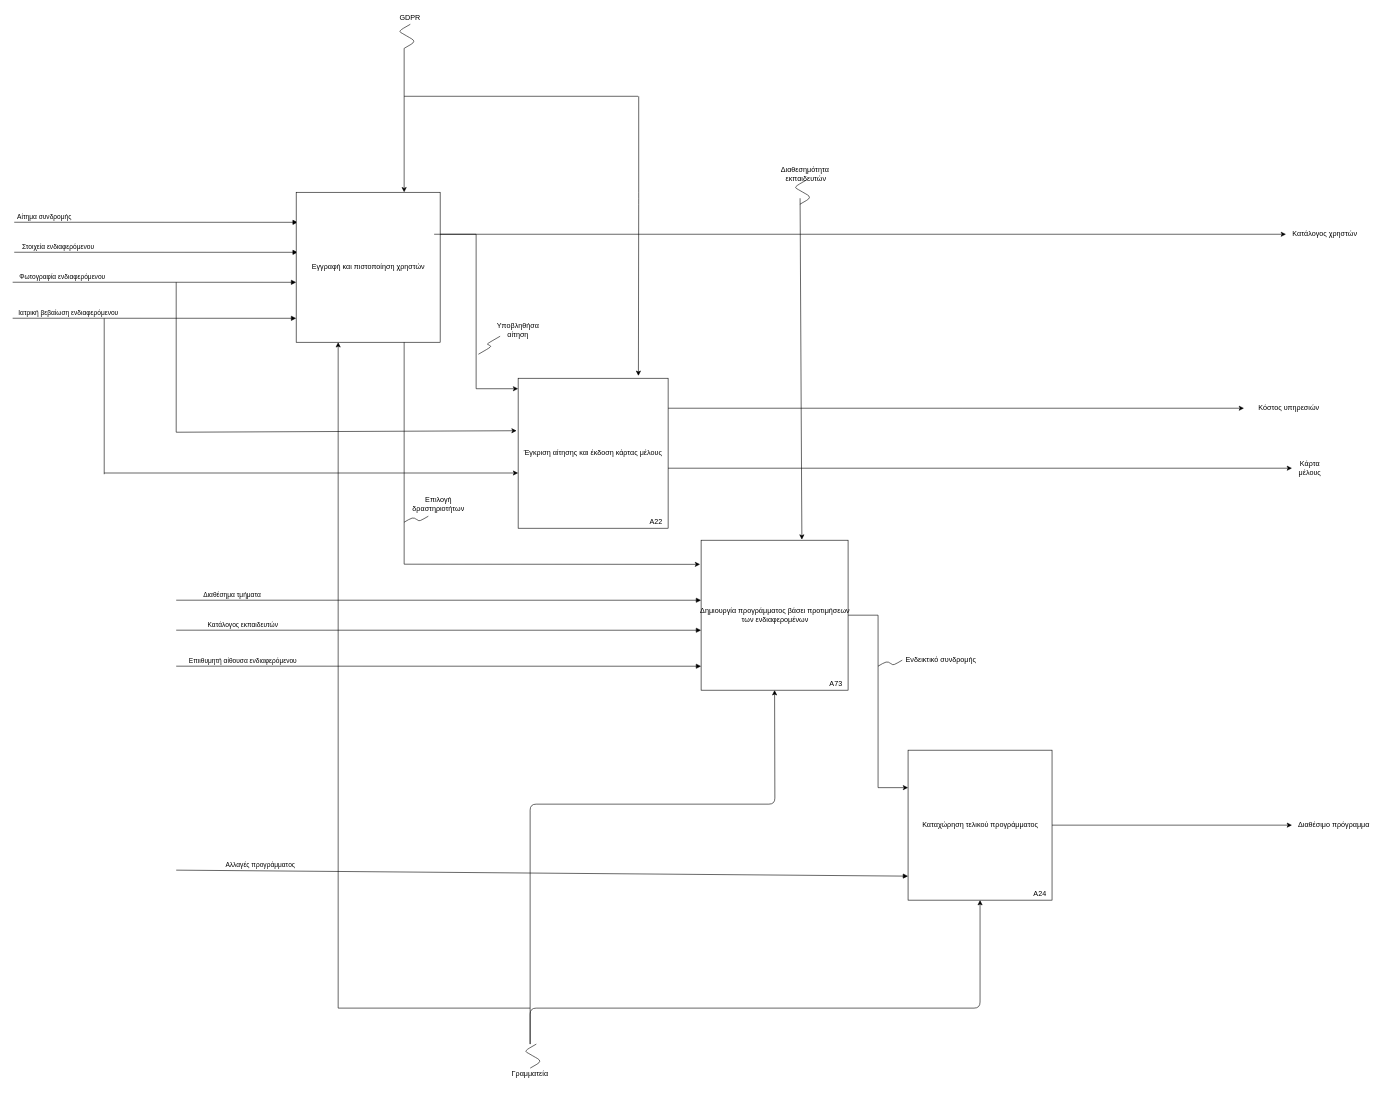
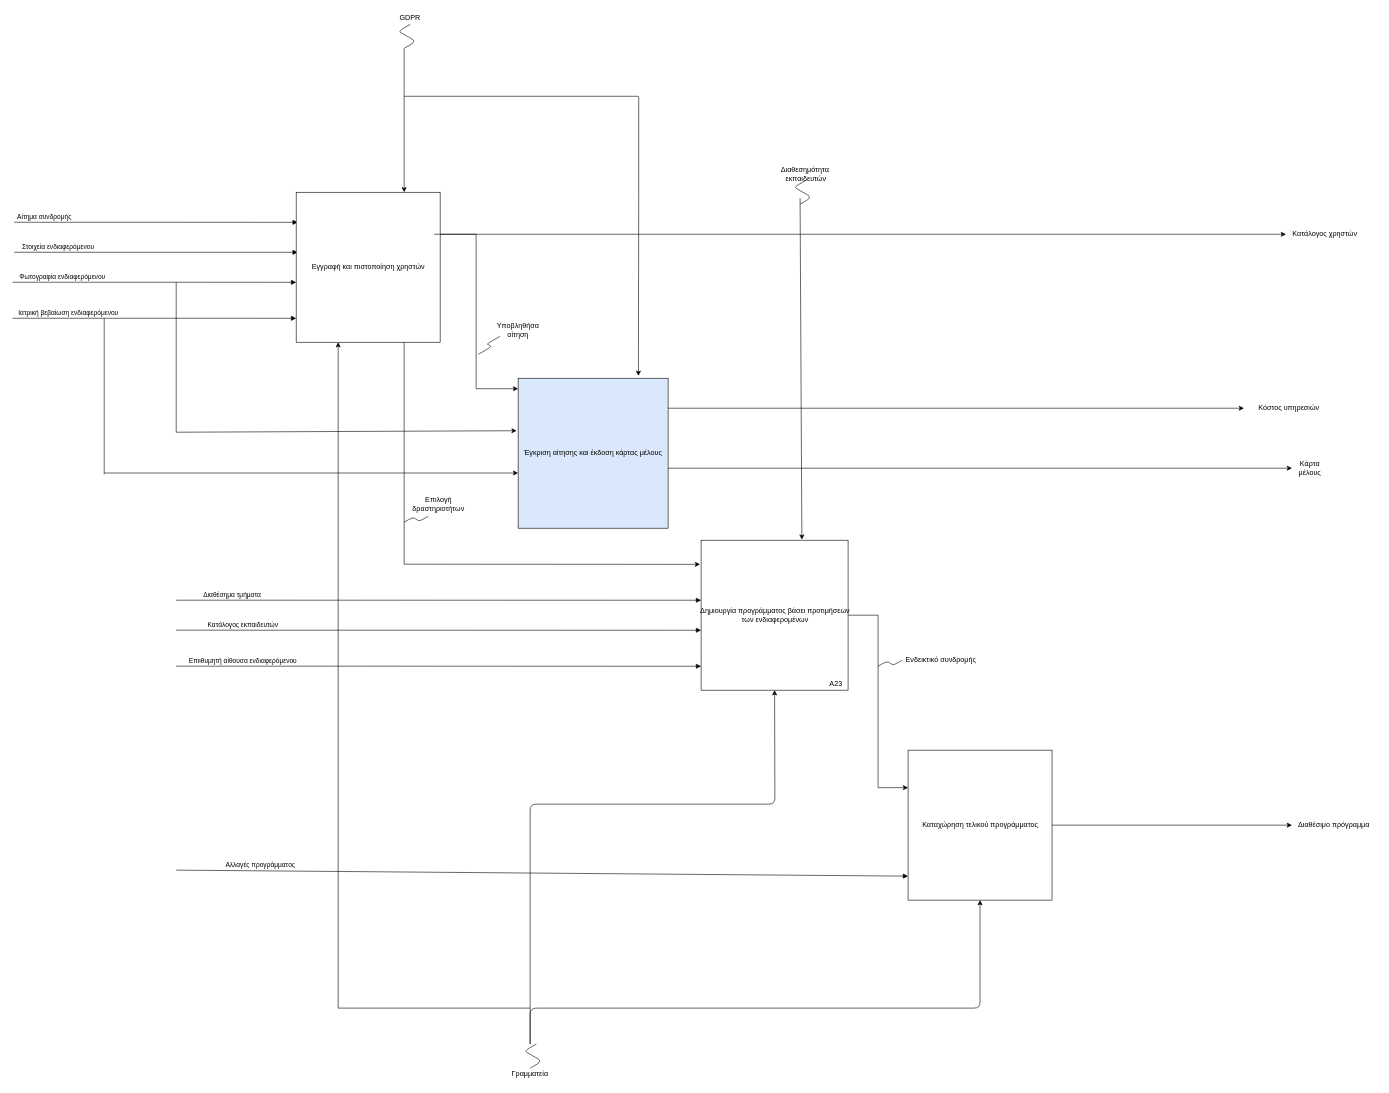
  <mxCell id="0" />
  <mxCell id="1" parent="0" />
  <mxCell id="2" value="Αίτημα συνδρομής" style="html=1;verticalAlign=bottom;endArrow=block;entryX=0.011;entryY=0.177;entryDx=0;entryDy=0;entryPerimeter=0;" parent="1" edge="1"><mxGeometry x="-0.788" width="80" relative="1" as="geometry"><mxPoint x="23" y="370" as="sourcePoint" /><mxPoint x="495.64" y="370.09" as="targetPoint" /><mxPoint as="offset" /></mxGeometry></mxCell>
  <mxCell id="3" value="Διαθέσημα τμήματα" style="html=1;verticalAlign=bottom;endArrow=block;entryX=0.011;entryY=0.177;entryDx=0;entryDy=0;entryPerimeter=0;" parent="1" edge="1"><mxGeometry x="-0.788" width="80" relative="1" as="geometry"><mxPoint x="293" y="1000" as="sourcePoint" /><mxPoint x="1168" y="1000.09" as="targetPoint" /><mxPoint as="offset" /></mxGeometry></mxCell>
  <mxCell id="4" value="Στοιχεία ενδιαφερόμενου" style="html=1;verticalAlign=bottom;endArrow=block;entryX=0.011;entryY=0.177;entryDx=0;entryDy=0;entryPerimeter=0;" parent="1" edge="1"><mxGeometry x="-0.693" width="80" relative="1" as="geometry"><mxPoint x="23" y="420" as="sourcePoint" /><mxPoint x="495.64" y="420.09" as="targetPoint" /><mxPoint as="offset" /></mxGeometry></mxCell>
  <mxCell id="5" value="Φωτογραφία ενδιαφερόμενου" style="html=1;verticalAlign=bottom;endArrow=block;entryX=0.011;entryY=0.177;entryDx=0;entryDy=0;entryPerimeter=0;" parent="1" edge="1"><mxGeometry x="-0.65" width="80" relative="1" as="geometry"><mxPoint x="20.36" y="470" as="sourcePoint" /><mxPoint x="493" y="470.09" as="targetPoint" /><mxPoint as="offset" /></mxGeometry></mxCell>
  <mxCell id="6" value="Ιατρική βεβαίωση ενδιαφερόμενου" style="html=1;verticalAlign=bottom;endArrow=block;entryX=0.011;entryY=0.177;entryDx=0;entryDy=0;entryPerimeter=0;" parent="1" edge="1"><mxGeometry x="-0.608" width="80" relative="1" as="geometry"><mxPoint x="20.36" y="530" as="sourcePoint" /><mxPoint x="493" y="530.09" as="targetPoint" /><mxPoint as="offset" /></mxGeometry></mxCell>
  <mxCell id="7" value="Αλλαγές προγράμματος" style="html=1;verticalAlign=bottom;endArrow=block;" parent="1" edge="1"><mxGeometry x="-0.771" width="80" relative="1" as="geometry"><mxPoint x="293" y="1450" as="sourcePoint" /><mxPoint x="1513" y="1460" as="targetPoint" /><mxPoint as="offset" /></mxGeometry></mxCell>
  <mxCell id="8" value="Κατάλογος εκπαιδευτών" style="html=1;verticalAlign=bottom;endArrow=block;entryX=0.011;entryY=0.177;entryDx=0;entryDy=0;entryPerimeter=0;" parent="1" edge="1"><mxGeometry x="-0.746" width="80" relative="1" as="geometry"><mxPoint x="293" y="1050" as="sourcePoint" /><mxPoint x="1168" y="1050.09" as="targetPoint" /><mxPoint as="offset" /></mxGeometry></mxCell>
  <mxCell id="9" value="Εγγραφή και πιστοποίηση χρηστών" style="html=1;" parent="1" vertex="1"><mxGeometry x="493" y="320" width="240" height="250" as="geometry" /></mxCell>
  <mxCell id="10" style="edgeStyle=orthogonalEdgeStyle;rounded=0;orthogonalLoop=1;jettySize=auto;html=1;entryX=0;entryY=0.25;entryDx=0;entryDy=0;" parent="1" source="11" target="13" edge="1"><mxGeometry relative="1" as="geometry" /></mxCell>
  <mxCell id="11" value="Δημιουργία προγράμματος βάσει προτιμήσεων&lt;br&gt;των ενδιαφερομένων" style="html=1;" parent="1" vertex="1"><mxGeometry x="1168" y="900" width="245" height="250" as="geometry" /></mxCell>
  <mxCell id="12" style="edgeStyle=orthogonalEdgeStyle;rounded=0;orthogonalLoop=1;jettySize=auto;html=1;" parent="1" source="13" edge="1"><mxGeometry relative="1" as="geometry"><mxPoint x="2153" y="1375" as="targetPoint" /></mxGeometry></mxCell>
  <mxCell id="13" value="Καταχώρηση τελικού προγράμματος" style="html=1;" parent="1" vertex="1"><mxGeometry x="1513" y="1250" width="240" height="250" as="geometry" /></mxCell>
  <mxCell id="14" value="Κατάλογος χρηστών" style="text;html=1;strokeColor=none;fillColor=none;align=center;verticalAlign=middle;whiteSpace=wrap;rounded=0;" parent="1" vertex="1"><mxGeometry x="2148" y="380" width="120" height="20" as="geometry" /></mxCell>
  <mxCell id="15" value="Κόστος υπηρεσιών" style="text;html=1;strokeColor=none;fillColor=none;align=center;verticalAlign=middle;whiteSpace=wrap;rounded=0;" parent="1" vertex="1"><mxGeometry x="2083" y="670" width="130" height="20" as="geometry" /></mxCell>
  <mxCell id="16" value="Επιλογή δραστηριοτήτων" style="text;html=1;strokeColor=none;fillColor=none;align=center;verticalAlign=middle;whiteSpace=wrap;rounded=0;" parent="1" vertex="1"><mxGeometry x="683" y="830" width="95" height="20" as="geometry" /></mxCell>
  <mxCell id="17" value="" style="edgeStyle=isometricEdgeStyle;endArrow=none;html=1;" parent="1" edge="1"><mxGeometry width="50" height="100" relative="1" as="geometry"><mxPoint x="673" y="870" as="sourcePoint" /><mxPoint x="713.28" y="860" as="targetPoint" /></mxGeometry></mxCell>
  <mxCell id="18" value="" style="endArrow=classic;html=1;entryX=0.75;entryY=0;entryDx=0;entryDy=0;" parent="1" target="9" edge="1"><mxGeometry width="50" height="50" relative="1" as="geometry"><mxPoint x="673" y="80" as="sourcePoint" /><mxPoint x="1033" y="420" as="targetPoint" /></mxGeometry></mxCell>
  <mxCell id="19" value="GDPR" style="text;html=1;strokeColor=none;fillColor=none;align=center;verticalAlign=middle;whiteSpace=wrap;rounded=0;" parent="1" vertex="1"><mxGeometry x="663" y="20" width="40" height="20" as="geometry" /></mxCell>
  <mxCell id="20" value="" style="endArrow=classic;html=1;" parent="1" edge="1"><mxGeometry width="50" height="50" relative="1" as="geometry"><mxPoint x="1333" y="330" as="sourcePoint" /><mxPoint x="1336" y="899" as="targetPoint" /></mxGeometry></mxCell>
  <mxCell id="21" value="Διαθεσημότητα&amp;nbsp;&lt;br&gt;εκπαιδευτών" style="text;html=1;strokeColor=none;fillColor=none;align=center;verticalAlign=middle;whiteSpace=wrap;rounded=0;" parent="1" vertex="1"><mxGeometry x="1323" y="280" width="40" height="20" as="geometry" /></mxCell>
  <mxCell id="22" value="" style="edgeStyle=isometricEdgeStyle;endArrow=none;html=1;" parent="1" edge="1"><mxGeometry width="50" height="100" relative="1" as="geometry"><mxPoint x="1332.72" y="340" as="sourcePoint" /><mxPoint x="1342.86" y="300" as="targetPoint" /></mxGeometry></mxCell>
  <mxCell id="23" value="" style="edgeStyle=isometricEdgeStyle;endArrow=none;html=1;" parent="1" edge="1"><mxGeometry width="50" height="100" relative="1" as="geometry"><mxPoint x="673.14" y="80" as="sourcePoint" /><mxPoint x="683.28" y="40" as="targetPoint" /></mxGeometry></mxCell>
  <mxCell id="24" value="Γραμματεία" style="text;html=1;strokeColor=none;fillColor=none;align=center;verticalAlign=middle;whiteSpace=wrap;rounded=0;" parent="1" vertex="1"><mxGeometry x="863" y="1780" width="40" height="20" as="geometry" /></mxCell>
  <mxCell id="25" value="" style="edgeStyle=isometricEdgeStyle;endArrow=none;html=1;" parent="1" edge="1"><mxGeometry width="50" height="100" relative="1" as="geometry"><mxPoint x="883.14" y="1780" as="sourcePoint" /><mxPoint x="893.28" y="1740" as="targetPoint" /></mxGeometry></mxCell>
  <mxCell id="26" value="" style="endArrow=classic;html=1;" parent="1" edge="1"><mxGeometry width="50" height="50" relative="1" as="geometry"><mxPoint x="563" y="1680" as="sourcePoint" /><mxPoint x="563" y="570" as="targetPoint" /></mxGeometry></mxCell>
  <mxCell id="27" value="" style="edgeStyle=isometricEdgeStyle;endArrow=none;html=1;" parent="1" edge="1"><mxGeometry width="50" height="100" relative="1" as="geometry"><mxPoint x="1463" y="1110" as="sourcePoint" /><mxPoint x="1503.28" y="1100" as="targetPoint" /></mxGeometry></mxCell>
  <mxCell id="28" value="Ενδεικτικό συνδρομής" style="text;html=1;strokeColor=none;fillColor=none;align=center;verticalAlign=middle;whiteSpace=wrap;rounded=0;" parent="1" vertex="1"><mxGeometry x="1503" y="1090" width="130" height="20" as="geometry" /></mxCell>
  <mxCell id="29" value="Διαθέσιμο πρόγραμμα" style="text;html=1;strokeColor=none;fillColor=none;align=center;verticalAlign=middle;whiteSpace=wrap;rounded=0;" parent="1" vertex="1"><mxGeometry x="2153" y="1365" width="140" height="20" as="geometry" /></mxCell>
- <mxCell id="30" value="Α73" style="text;html=1;strokeColor=none;fillColor=none;align=center;verticalAlign=middle;whiteSpace=wrap;rounded=0;" parent="1" vertex="1"><mxGeometry x="1373" y="1130" width="40" height="20" as="geometry" /></mxCell>
- <mxCell id="31" value="Α24" style="text;html=1;strokeColor=none;fillColor=none;align=center;verticalAlign=middle;whiteSpace=wrap;rounded=0;" parent="1" vertex="1"><mxGeometry x="1713" y="1480" width="40" height="20" as="geometry" /></mxCell>
+ <mxCell id="30" value="Α23" style="text;html=1;strokeColor=none;fillColor=none;align=center;verticalAlign=middle;whiteSpace=wrap;rounded=0;" parent="1" vertex="1"><mxGeometry x="1373" y="1130" width="40" height="20" as="geometry" /></mxCell>
  <mxCell id="32" value="" style="endArrow=classic;html=1;entryX=0.5;entryY=1;entryDx=0;entryDy=0;" parent="1" target="11" edge="1"><mxGeometry width="50" height="50" relative="1" as="geometry"><mxPoint x="883" y="1740" as="sourcePoint" /><mxPoint x="1003" y="1340" as="targetPoint" /><Array as="points"><mxPoint x="883" y="1340" /><mxPoint x="1291" y="1340" /></Array></mxGeometry></mxCell>
  <mxCell id="33" value="" style="endArrow=classic;html=1;entryX=0.5;entryY=1;entryDx=0;entryDy=0;" parent="1" target="13" edge="1"><mxGeometry width="50" height="50" relative="1" as="geometry"><mxPoint x="883" y="1740" as="sourcePoint" /><mxPoint x="1133" y="1380" as="targetPoint" /><Array as="points"><mxPoint x="883" y="1680" /><mxPoint x="1633" y="1680" /></Array></mxGeometry></mxCell>
  <mxCell id="34" value="Επιιθυμητή αίθουσα ενδιαφερόμενου" style="html=1;verticalAlign=bottom;endArrow=block;entryX=0.011;entryY=0.177;entryDx=0;entryDy=0;entryPerimeter=0;" parent="1" edge="1"><mxGeometry x="-0.746" width="80" relative="1" as="geometry"><mxPoint x="293" y="1110" as="sourcePoint" /><mxPoint x="1168" y="1110.09" as="targetPoint" /><mxPoint as="offset" /></mxGeometry></mxCell>
  <mxCell id="35" value="" style="endArrow=none;html=1;" parent="1" edge="1"><mxGeometry width="50" height="50" relative="1" as="geometry"><mxPoint x="563" y="1680" as="sourcePoint" /><mxPoint x="883" y="1680" as="targetPoint" /></mxGeometry></mxCell>
  <mxCell id="36" value="" style="endArrow=none;html=1;entryX=0.75;entryY=1;entryDx=0;entryDy=0;" parent="1" target="9" edge="1"><mxGeometry width="50" height="50" relative="1" as="geometry"><mxPoint x="673" y="940" as="sourcePoint" /><mxPoint x="703" y="640" as="targetPoint" /></mxGeometry></mxCell>
  <mxCell id="37" value="" style="endArrow=classic;html=1;entryX=-0.007;entryY=0.161;entryDx=0;entryDy=0;entryPerimeter=0;" parent="1" target="11" edge="1"><mxGeometry width="50" height="50" relative="1" as="geometry"><mxPoint x="673" y="940" as="sourcePoint" /><mxPoint x="723" y="890" as="targetPoint" /><Array as="points"><mxPoint x="673" y="940" /></Array></mxGeometry></mxCell>
  <mxCell id="38" value="" style="endArrow=classic;html=1;" parent="1" edge="1"><mxGeometry width="50" height="50" relative="1" as="geometry"><mxPoint x="733" y="390" as="sourcePoint" /><mxPoint x="2143" y="390" as="targetPoint" /></mxGeometry></mxCell>
  <mxCell id="39" value="" style="endArrow=classic;html=1;" parent="1" edge="1"><mxGeometry width="50" height="50" relative="1" as="geometry"><mxPoint x="1113" y="680" as="sourcePoint" /><mxPoint x="2073" y="680" as="targetPoint" /><Array as="points"><mxPoint x="1593" y="680" /></Array></mxGeometry></mxCell>
- <mxCell id="40" value="Έγκριση αίτησης και έκδοση κάρτας μέλους" style="whiteSpace=wrap;html=1;aspect=fixed;" parent="1" vertex="1"><mxGeometry x="863" y="630" width="250" height="250" as="geometry" /></mxCell>
+ <mxCell id="40" value="Έγκριση αίτησης και έκδοση κάρτας μέλους" style="whiteSpace=wrap;html=1;aspect=fixed;fillColor=#dae8fc;" parent="1" vertex="1"><mxGeometry x="863" y="630" width="250" height="250" as="geometry" /></mxCell>
  <mxCell id="41" style="edgeStyle=orthogonalEdgeStyle;rounded=0;orthogonalLoop=1;jettySize=auto;html=1;entryX=0;entryY=0.25;entryDx=0;entryDy=0;" parent="1" edge="1"><mxGeometry relative="1" as="geometry"><Array as="points"><mxPoint x="793" y="390" /><mxPoint x="793" y="647" /></Array><mxPoint x="723" y="390" as="sourcePoint" /><mxPoint x="863" y="647.5" as="targetPoint" /></mxGeometry></mxCell>
  <mxCell id="42" value="" style="edgeStyle=isometricEdgeStyle;endArrow=none;html=1;" parent="1" edge="1"><mxGeometry width="50" height="100" relative="1" as="geometry"><mxPoint x="796.8" y="590" as="sourcePoint" /><mxPoint x="833" y="560" as="targetPoint" /></mxGeometry></mxCell>
  <mxCell id="43" value="Υποβληθήσα αίτηση" style="text;html=1;strokeColor=none;fillColor=none;align=center;verticalAlign=middle;whiteSpace=wrap;rounded=0;" parent="1" vertex="1"><mxGeometry x="843" y="540" width="40" height="20" as="geometry" /></mxCell>
  <mxCell id="44" value="" style="endArrow=none;html=1;" parent="1" edge="1"><mxGeometry width="50" height="50" relative="1" as="geometry"><mxPoint x="293" y="720" as="sourcePoint" /><mxPoint x="293" y="470" as="targetPoint" /></mxGeometry></mxCell>
  <mxCell id="45" value="" style="endArrow=classic;html=1;entryX=-0.01;entryY=0.35;entryDx=0;entryDy=0;entryPerimeter=0;" parent="1" target="40" edge="1"><mxGeometry width="50" height="50" relative="1" as="geometry"><mxPoint x="293" y="720" as="sourcePoint" /><mxPoint x="343" y="670" as="targetPoint" /></mxGeometry></mxCell>
  <mxCell id="46" value="" style="endArrow=classic;html=1;entryX=-0.01;entryY=0.35;entryDx=0;entryDy=0;entryPerimeter=0;" parent="1" edge="1"><mxGeometry width="50" height="50" relative="1" as="geometry"><mxPoint x="173" y="788" as="sourcePoint" /><mxPoint x="863" y="788" as="targetPoint" /></mxGeometry></mxCell>
  <mxCell id="47" value="" style="endArrow=none;html=1;" parent="1" edge="1"><mxGeometry width="50" height="50" relative="1" as="geometry"><mxPoint x="173" y="790" as="sourcePoint" /><mxPoint x="173" y="530" as="targetPoint" /></mxGeometry></mxCell>
  <mxCell id="48" value="" style="endArrow=classic;html=1;" parent="1" edge="1"><mxGeometry width="50" height="50" relative="1" as="geometry"><mxPoint x="1113" y="780" as="sourcePoint" /><mxPoint x="2153" y="780" as="targetPoint" /></mxGeometry></mxCell>
  <mxCell id="49" value="Κάρτα μέλους" style="text;html=1;strokeColor=none;fillColor=none;align=center;verticalAlign=middle;whiteSpace=wrap;rounded=0;" parent="1" vertex="1"><mxGeometry x="2163" y="770" width="40" height="20" as="geometry" /></mxCell>
- <mxCell id="50" value="Α22" style="text;html=1;strokeColor=none;fillColor=none;align=center;verticalAlign=middle;whiteSpace=wrap;rounded=0;" parent="1" vertex="1"><mxGeometry x="1073" y="860" width="40" height="20" as="geometry" /></mxCell>
  <mxCell id="51" value="" style="endArrow=none;html=1;" parent="1" edge="1"><mxGeometry width="50" height="50" relative="1" as="geometry"><mxPoint x="673" y="160" as="sourcePoint" /><mxPoint x="1063" y="160" as="targetPoint" /></mxGeometry></mxCell>
  <mxCell id="52" value="" style="endArrow=classic;html=1;entryX=0.802;entryY=-0.016;entryDx=0;entryDy=0;entryPerimeter=0;" parent="1" target="40" edge="1"><mxGeometry width="50" height="50" relative="1" as="geometry"><mxPoint x="1064" y="160" as="sourcePoint" /><mxPoint x="1113" y="140" as="targetPoint" /><Array as="points"><mxPoint x="1064" y="330" /></Array></mxGeometry></mxCell>
